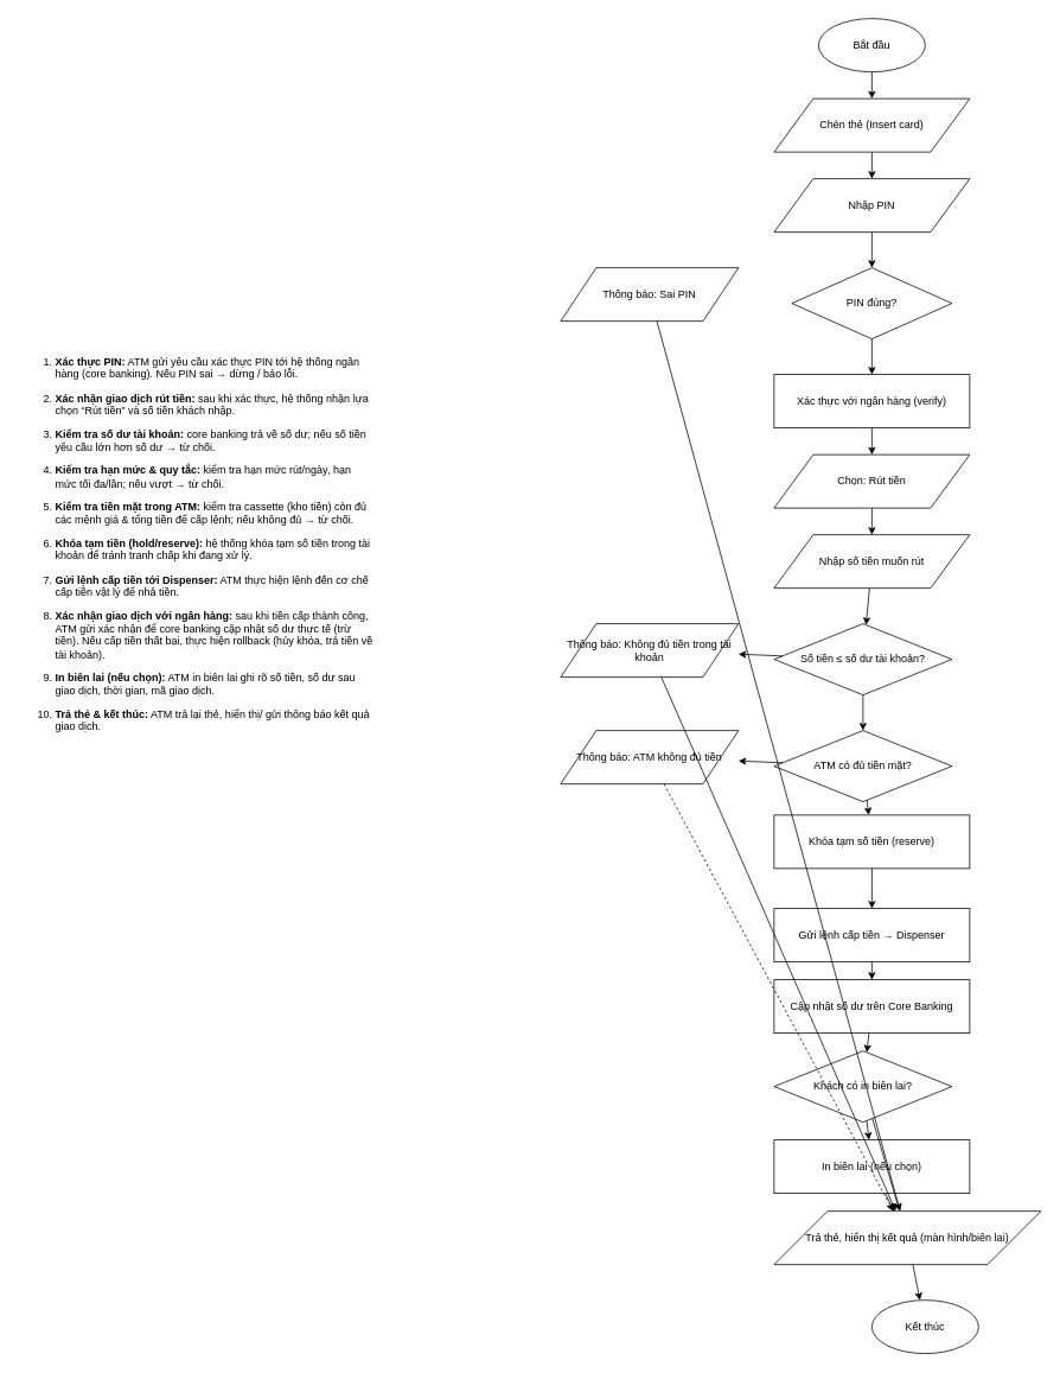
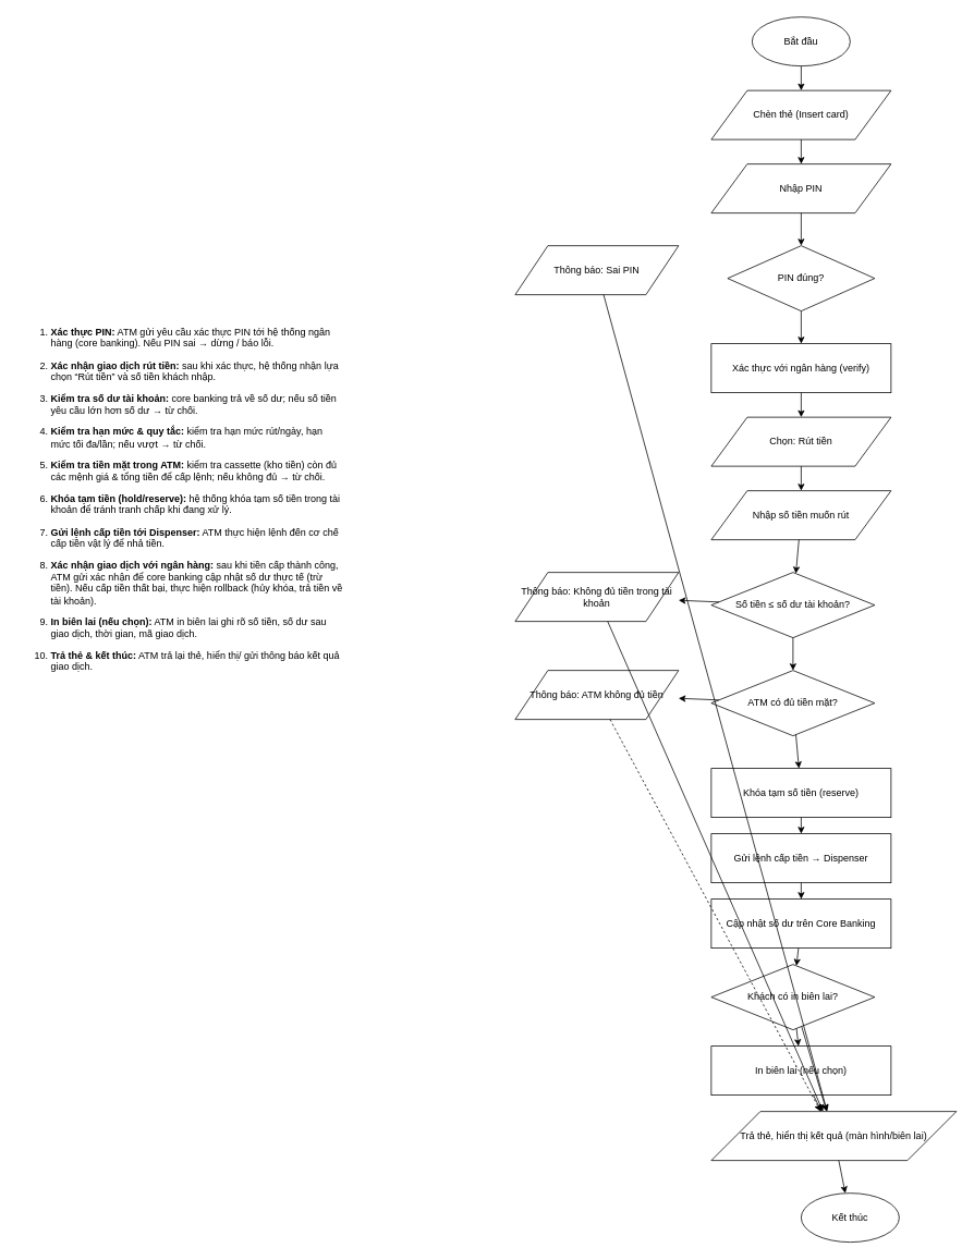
  <mxCell id="0" />
  <mxCell id="1" parent="0" />
  <mxCell id="2" value="Bắt đầu" style="ellipse;whiteSpace=wrap;html=1;" vertex="1" parent="1"><mxGeometry x="920" y="20" width="120" height="60" as="geometry" /></mxCell>
  <mxCell id="3" value="Chèn thẻ (Insert card)" style="shape=parallelogram;whiteSpace=wrap;html=1;" vertex="1" parent="1"><mxGeometry x="870" y="110" width="220" height="60" as="geometry" /></mxCell>
  <mxCell id="4" value="Nhập PIN" style="shape=parallelogram;whiteSpace=wrap;html=1;" vertex="1" parent="1"><mxGeometry x="870" y="200" width="220" height="60" as="geometry" /></mxCell>
  <mxCell id="5" value="PIN đúng?" style="rhombus;whiteSpace=wrap;html=1;" vertex="1" parent="1"><mxGeometry x="890" y="300" width="180" height="80" as="geometry" /></mxCell>
  <mxCell id="6" value="Thông báo: Sai PIN" style="shape=parallelogram;whiteSpace=wrap;html=1;" vertex="1" parent="1"><mxGeometry x="630" y="300" width="200" height="60" as="geometry" /></mxCell>
  <mxCell id="7" value="Xác thực với ngân hàng (verify)" style="rounded=0;whiteSpace=wrap;html=1;" vertex="1" parent="1"><mxGeometry x="870" y="420" width="220" height="60" as="geometry" /></mxCell>
  <mxCell id="8" value="Chọn: Rút tiền" style="shape=parallelogram;whiteSpace=wrap;html=1;" vertex="1" parent="1"><mxGeometry x="870" y="510" width="220" height="60" as="geometry" /></mxCell>
  <mxCell id="9" value="Nhập số tiền muốn rút" style="shape=parallelogram;whiteSpace=wrap;html=1;" vertex="1" parent="1"><mxGeometry x="870" y="600" width="220" height="60" as="geometry" /></mxCell>
  <mxCell id="10" value="Số tiền ≤ số dư tài khoản?" style="rhombus;whiteSpace=wrap;html=1;" vertex="1" parent="1"><mxGeometry x="870" y="700" width="200" height="80" as="geometry" /></mxCell>
  <mxCell id="11" value="Thông báo: Không đủ tiền trong tài khoản" style="shape=parallelogram;whiteSpace=wrap;html=1;" vertex="1" parent="1"><mxGeometry x="630" y="700" width="200" height="60" as="geometry" /></mxCell>
  <mxCell id="12" value="ATM có đủ tiền mặt?" style="rhombus;whiteSpace=wrap;html=1;" vertex="1" parent="1"><mxGeometry x="870" y="820" width="200" height="80" as="geometry" /></mxCell>
  <mxCell id="13" value="Thông báo: ATM không đủ tiền" style="shape=parallelogram;whiteSpace=wrap;html=1;" vertex="1" parent="1"><mxGeometry x="630" y="820" width="200" height="60" as="geometry" /></mxCell>
- <mxCell id="14" value="Khóa tạm số tiền (reserve)" style="rounded=0;whiteSpace=wrap;html=1;" vertex="1" parent="1"><mxGeometry x="870" y="915" width="220" height="60" as="geometry" /></mxCell>
+ <mxCell id="14" value="Khóa tạm số tiền (reserve)" style="rounded=0;whiteSpace=wrap;html=1;" vertex="1" parent="1"><mxGeometry x="870" y="940" width="220" height="60" as="geometry" /></mxCell>
  <mxCell id="15" value="Gửi lệnh cấp tiền → Dispenser" style="rounded=0;whiteSpace=wrap;html=1;" vertex="1" parent="1"><mxGeometry x="870" y="1020" width="220" height="60" as="geometry" /></mxCell>
  <mxCell id="16" value="Cập nhật số dư trên Core Banking" style="rounded=0;whiteSpace=wrap;html=1;" vertex="1" parent="1"><mxGeometry x="870" y="1100" width="220" height="60" as="geometry" /></mxCell>
  <mxCell id="17" value="Khách có in biên lai?" style="rhombus;whiteSpace=wrap;html=1;" vertex="1" parent="1"><mxGeometry x="870" y="1180" width="200" height="80" as="geometry" /></mxCell>
  <mxCell id="18" value="In biên lai (nếu chọn)" style="rounded=0;whiteSpace=wrap;html=1;" vertex="1" parent="1"><mxGeometry x="870" y="1280" width="220" height="60" as="geometry" /></mxCell>
  <mxCell id="19" value="Trả thẻ, hiển thị kết quả (màn hình/biên lai)" style="shape=parallelogram;whiteSpace=wrap;html=1;" vertex="1" parent="1"><mxGeometry x="870" y="1360" width="300" height="60" as="geometry" /></mxCell>
  <mxCell id="20" value="Kết thúc" style="ellipse;whiteSpace=wrap;html=1;" vertex="1" parent="1"><mxGeometry x="980" y="1460" width="120" height="60" as="geometry" /></mxCell>
  <mxCell id="21" edge="1" parent="1" source="2" target="3"><mxGeometry relative="1" as="geometry" /></mxCell>
  <mxCell id="22" edge="1" parent="1" source="3" target="4"><mxGeometry relative="1" as="geometry" /></mxCell>
  <mxCell id="23" edge="1" parent="1" source="4" target="5"><mxGeometry relative="1" as="geometry" /></mxCell>
  <mxCell id="24" edge="1" parent="1" source="6" target="19"><mxGeometry relative="1" as="geometry" /></mxCell>
  <mxCell id="25" edge="1" parent="1" source="19" target="20"><mxGeometry relative="1" as="geometry" /></mxCell>
  <mxCell id="26" edge="1" parent="1" source="5" target="7"><mxGeometry relative="1" as="geometry" /></mxCell>
  <mxCell id="27" edge="1" parent="1" source="7" target="8"><mxGeometry relative="1" as="geometry" /></mxCell>
  <mxCell id="28" edge="1" parent="1" source="8" target="9"><mxGeometry relative="1" as="geometry" /></mxCell>
  <mxCell id="29" edge="1" parent="1" source="9" target="10"><mxGeometry relative="1" as="geometry" /></mxCell>
  <mxCell id="30" edge="1" parent="1" source="10" target="11"><mxGeometry relative="1" as="geometry" /></mxCell>
  <mxCell id="31" edge="1" parent="1" source="11" target="19"><mxGeometry relative="1" as="geometry" /></mxCell>
  <mxCell id="32" edge="1" parent="1" source="10" target="12"><mxGeometry relative="1" as="geometry" /></mxCell>
  <mxCell id="33" edge="1" parent="1" source="12" target="13"><mxGeometry relative="1" as="geometry" /></mxCell>
  <mxCell id="34" edge="1" parent="1" source="13" target="19" style="dashed=1;"><mxGeometry relative="1" as="geometry" /></mxCell>
  <mxCell id="35" edge="1" parent="1" source="12" target="14"><mxGeometry relative="1" as="geometry" /></mxCell>
  <mxCell id="36" edge="1" parent="1" source="14" target="15"><mxGeometry relative="1" as="geometry" /></mxCell>
  <mxCell id="37" edge="1" parent="1" source="15" target="16"><mxGeometry relative="1" as="geometry" /></mxCell>
  <mxCell id="38" edge="1" parent="1" source="16" target="17"><mxGeometry relative="1" as="geometry" /></mxCell>
  <mxCell id="39" edge="1" parent="1" source="17" target="18"><mxGeometry relative="1" as="geometry" /></mxCell>
  <mxCell id="40" edge="1" parent="1" source="18" target="19"><mxGeometry relative="1" as="geometry" /></mxCell>
  <mxCell id="41" edge="1" parent="1" source="17" target="19"><mxGeometry relative="1" as="geometry" /></mxCell>
  <mxCell id="42" value="&lt;ol data-start=&quot;9255&quot; data-end=&quot;10469&quot;&gt;&lt;li data-start=&quot;9255&quot; data-end=&quot;9375&quot;&gt;&lt;p data-start=&quot;9258&quot; data-end=&quot;9375&quot;&gt;&lt;strong data-start=&quot;9258&quot; data-end=&quot;9275&quot;&gt;Xác thực PIN:&lt;/strong&gt; ATM gửi yêu cầu xác thực PIN tới hệ thống ngân hàng (core banking). Nếu PIN sai → dừng / báo lỗi.&lt;/p&gt;&lt;/li&gt;&lt;li data-start=&quot;9376&quot; data-end=&quot;9488&quot;&gt;&lt;p data-start=&quot;9379&quot; data-end=&quot;9488&quot;&gt;&lt;strong data-start=&quot;9379&quot; data-end=&quot;9411&quot;&gt;Xác nhận giao dịch rút tiền:&lt;/strong&gt; sau khi xác thực, hệ thống nhận lựa chọn “Rút tiền” và số tiền khách nhập.&lt;/p&gt;&lt;/li&gt;&lt;li data-start=&quot;9489&quot; data-end=&quot;9595&quot;&gt;&lt;p data-start=&quot;9492&quot; data-end=&quot;9595&quot;&gt;&lt;strong data-start=&quot;9492&quot; data-end=&quot;9521&quot;&gt;Kiểm tra số dư tài khoản:&lt;/strong&gt; core banking trả về số dư; nếu số tiền yêu cầu lớn hơn số dư → từ chối.&lt;/p&gt;&lt;/li&gt;&lt;li data-start=&quot;9596&quot; data-end=&quot;9699&quot;&gt;&lt;p data-start=&quot;9599&quot; data-end=&quot;9699&quot;&gt;&lt;strong data-start=&quot;9599&quot; data-end=&quot;9630&quot;&gt;Kiểm tra hạn mức &amp;amp; quy tắc:&lt;/strong&gt; kiểm tra hạn mức rút/ngày, hạn mức tối đa/lần; nếu vượt → từ chối.&lt;/p&gt;&lt;/li&gt;&lt;li data-start=&quot;9700&quot; data-end=&quot;9835&quot;&gt;&lt;p data-start=&quot;9703&quot; data-end=&quot;9835&quot;&gt;&lt;strong data-start=&quot;9703&quot; data-end=&quot;9735&quot;&gt;Kiểm tra tiền mặt trong ATM:&lt;/strong&gt; kiểm tra cassette (kho tiền) còn đủ các mệnh giá &amp;amp; tổng tiền để cấp lệnh; nếu không đủ → từ chối.&lt;/p&gt;&lt;/li&gt;&lt;li data-start=&quot;9836&quot; data-end=&quot;9952&quot;&gt;&lt;p data-start=&quot;9839&quot; data-end=&quot;9952&quot;&gt;&lt;strong data-start=&quot;9839&quot; data-end=&quot;9872&quot;&gt;Khóa tạm tiền (hold/reserve):&lt;/strong&gt; hệ thống khóa tạm số tiền trong tài khoản để tránh tranh chấp khi đang xử lý.&lt;/p&gt;&lt;/li&gt;&lt;li data-start=&quot;9953&quot; data-end=&quot;10053&quot;&gt;&lt;p data-start=&quot;9956&quot; data-end=&quot;10053&quot;&gt;&lt;strong data-start=&quot;9956&quot; data-end=&quot;9992&quot;&gt;Gửi lệnh cấp tiền tới Dispenser:&lt;/strong&gt; ATM thực hiện lệnh đến cơ chế cấp tiền vật lý để nhả tiền.&lt;/p&gt;&lt;/li&gt;&lt;li data-start=&quot;10054&quot; data-end=&quot;10270&quot;&gt;&lt;p data-start=&quot;10057&quot; data-end=&quot;10270&quot;&gt;&lt;strong data-start=&quot;10057&quot; data-end=&quot;10094&quot;&gt;Xác nhận giao dịch với ngân hàng:&lt;/strong&gt; sau khi tiền cấp thành công, ATM gửi xác nhận để core banking cập nhật số dư thực tế (trừ tiền). Nếu cấp tiền thất bại, thực hiện rollback (hủy khóa, trả tiền về tài khoản).&lt;/p&gt;&lt;/li&gt;&lt;li data-start=&quot;10271&quot; data-end=&quot;10381&quot;&gt;&lt;p data-start=&quot;10274&quot; data-end=&quot;10381&quot;&gt;&lt;strong data-start=&quot;10274&quot; data-end=&quot;10301&quot;&gt;In biên lai (nếu chọn):&lt;/strong&gt; ATM in biên lai ghi rõ số tiền, số dư sau giao dịch, thời gian, mã giao dịch.&lt;/p&gt;&lt;/li&gt;&lt;li data-start=&quot;10382&quot; data-end=&quot;10469&quot;&gt;&lt;p data-start=&quot;10386&quot; data-end=&quot;10469&quot;&gt;&lt;strong data-start=&quot;10386&quot; data-end=&quot;10409&quot;&gt;Trả thẻ &amp;amp; kết thúc:&lt;/strong&gt; ATM trả lại thẻ, hiển thị/ gửi thông báo kết quả giao dịch.&lt;/p&gt;&lt;br&gt;&lt;/li&gt;&lt;br&gt;&lt;/ol&gt;" style="text;whiteSpace=wrap;html=1;" vertex="1" parent="1"><mxGeometry x="20" y="380" width="400" height="450" as="geometry" /></mxCell>
